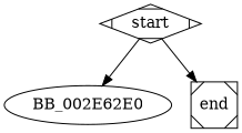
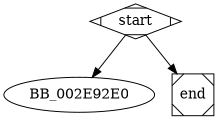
  digraph {
    start [shape=Mdiamond]
-   BB_002E92E0 [label=BB_002E62E0]
+   BB_002E92E0
    end [shape=Msquare]
    start -> BB_002E92E0
    start -> end
  }
